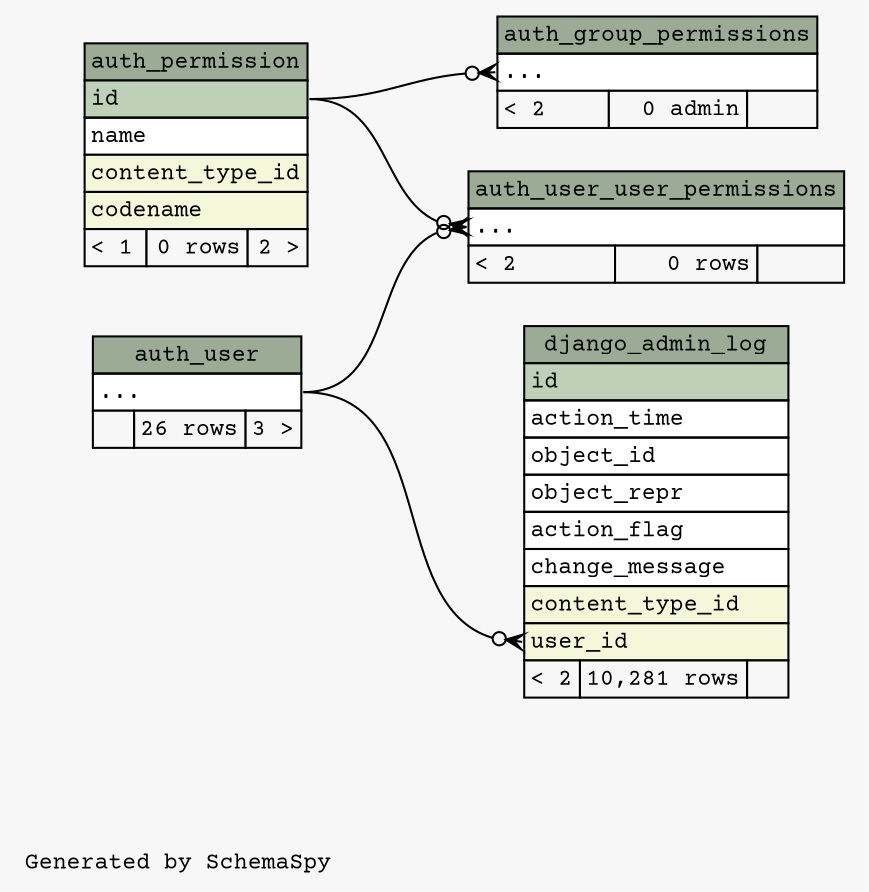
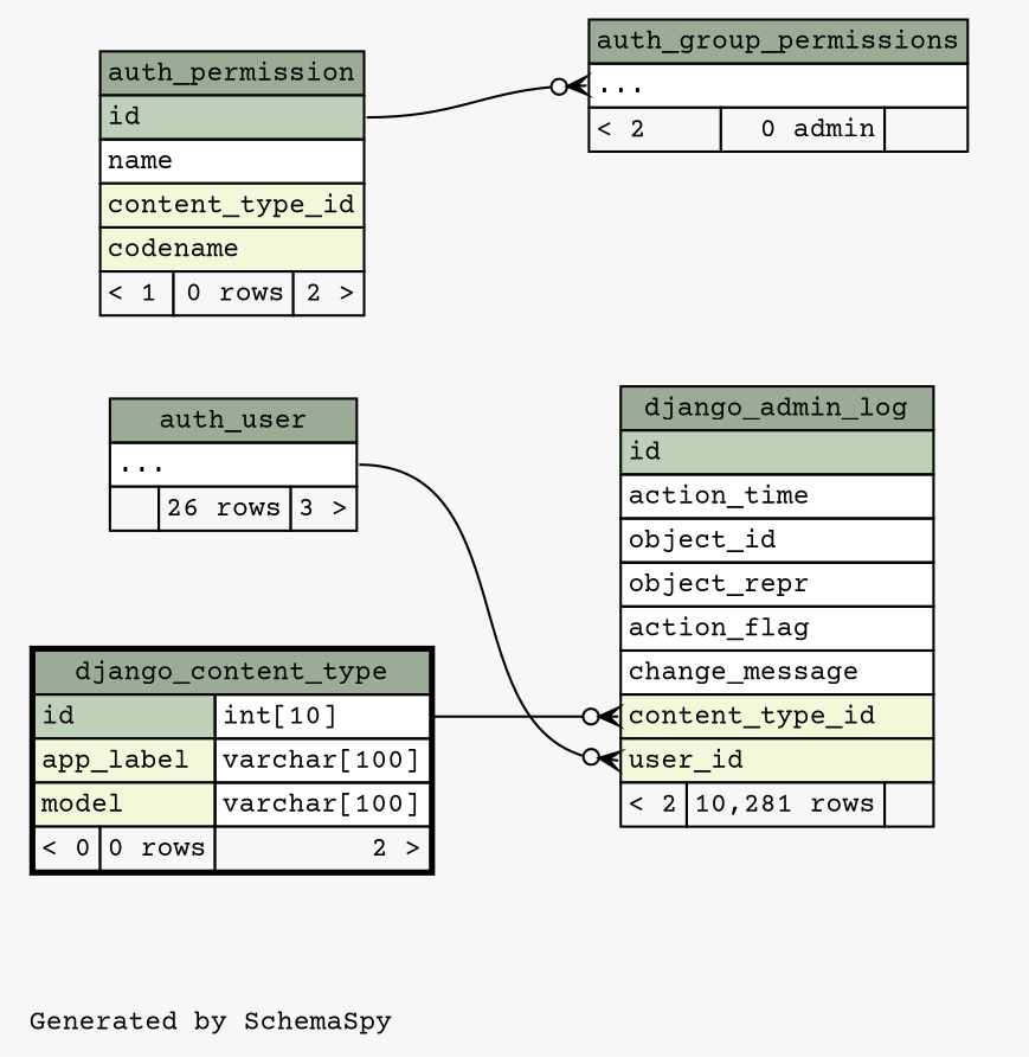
  digraph {
    bgcolor="#f7f7f7"
    fontname="Courier Prime"
    fontsize=11
    label="\nGenerated by SchemaSpy"
    labeljust=l
    nodesep=0.18
    rankdir=RL
    ranksep=0.46
    node [fontname="Courier Prime" fontsize=11 shape=plaintext]
    edge [arrowhead=none arrowsize=0.8 arrowtail=crowodot dir=back fontname="Courier Prime" headport="id:e" tailport="elipses:w"]
    n1 [label=<     <TABLE BORDER="0" CELLBORDER="1" CELLSPACING="0" BGCOLOR="#ffffff">       <TR><TD COLSPAN="3" BGCOLOR="#9bab96" ALIGN="CENTER">auth_group_permissions</TD></TR>       <TR><TD PORT="elipses" COLSPAN="3" ALIGN="LEFT">...</TD></TR>       <TR><TD ALIGN="LEFT" BGCOLOR="#f7f7f7">&lt; 2</TD><TD ALIGN="RIGHT" BGCOLOR="#f7f7f7">0 admin</TD><TD ALIGN="RIGHT" BGCOLOR="#f7f7f7">  </TD></TR>     </TABLE>>]
    n2 [label=<     <TABLE BORDER="0" CELLBORDER="1" CELLSPACING="0" BGCOLOR="#ffffff">       <TR><TD COLSPAN="3" BGCOLOR="#9bab96" ALIGN="CENTER">auth_permission</TD></TR>       <TR><TD PORT="id" COLSPAN="3" BGCOLOR="#bed1b8" ALIGN="LEFT">id</TD></TR>       <TR><TD PORT="name" COLSPAN="3" ALIGN="LEFT">name</TD></TR>       <TR><TD PORT="content_type_id" COLSPAN="3" BGCOLOR="#f4f7da" ALIGN="LEFT">content_type_id</TD></TR>       <TR><TD PORT="codename" COLSPAN="3" BGCOLOR="#f4f7da" ALIGN="LEFT">codename</TD></TR>       <TR><TD ALIGN="LEFT" BGCOLOR="#f7f7f7">&lt; 1</TD><TD ALIGN="RIGHT" BGCOLOR="#f7f7f7">0 rows</TD><TD ALIGN="RIGHT" BGCOLOR="#f7f7f7">2 &gt;</TD></TR>     </TABLE>>]
-   n4 [label=<     <TABLE BORDER="0" CELLBORDER="1" CELLSPACING="0" BGCOLOR="#ffffff">       <TR><TD COLSPAN="3" BGCOLOR="#9bab96" ALIGN="CENTER">auth_user_user_permissions</TD></TR>       <TR><TD PORT="elipses" COLSPAN="3" ALIGN="LEFT">...</TD></TR>       <TR><TD ALIGN="LEFT" BGCOLOR="#f7f7f7">&lt; 2</TD><TD ALIGN="RIGHT" BGCOLOR="#f7f7f7">0 rows</TD><TD ALIGN="RIGHT" BGCOLOR="#f7f7f7">  </TD></TR>     </TABLE>>]
+   n3 [label=<     <TABLE BORDER="2" CELLBORDER="1" CELLSPACING="0" BGCOLOR="#ffffff">       <TR><TD COLSPAN="3" BGCOLOR="#9bab96" ALIGN="CENTER">django_content_type</TD></TR>       <TR><TD PORT="id" COLSPAN="2" BGCOLOR="#bed1b8" ALIGN="LEFT">id</TD><TD PORT="id.type" ALIGN="LEFT">int[10]</TD></TR>       <TR><TD PORT="app_label" COLSPAN="2" BGCOLOR="#f4f7da" ALIGN="LEFT">app_label</TD><TD PORT="app_label.type" ALIGN="LEFT">varchar[100]</TD></TR>       <TR><TD PORT="model" COLSPAN="2" BGCOLOR="#f4f7da" ALIGN="LEFT">model</TD><TD PORT="model.type" ALIGN="LEFT">varchar[100]</TD></TR>       <TR><TD ALIGN="LEFT" BGCOLOR="#f7f7f7">&lt; 0</TD><TD ALIGN="RIGHT" BGCOLOR="#f7f7f7">0 rows</TD><TD ALIGN="RIGHT" BGCOLOR="#f7f7f7">2 &gt;</TD></TR>     </TABLE>>]
    n5 [label=<     <TABLE BORDER="0" CELLBORDER="1" CELLSPACING="0" BGCOLOR="#ffffff">       <TR><TD COLSPAN="3" BGCOLOR="#9bab96" ALIGN="CENTER">auth_user</TD></TR>       <TR><TD PORT="elipses" COLSPAN="3" ALIGN="LEFT">...</TD></TR>       <TR><TD ALIGN="LEFT" BGCOLOR="#f7f7f7">  </TD><TD ALIGN="RIGHT" BGCOLOR="#f7f7f7">26 rows</TD><TD ALIGN="RIGHT" BGCOLOR="#f7f7f7">3 &gt;</TD></TR>     </TABLE>>]
    n6 [label=<     <TABLE BORDER="0" CELLBORDER="1" CELLSPACING="0" BGCOLOR="#ffffff">       <TR><TD COLSPAN="3" BGCOLOR="#9bab96" ALIGN="CENTER">django_admin_log</TD></TR>       <TR><TD PORT="id" COLSPAN="3" BGCOLOR="#bed1b8" ALIGN="LEFT">id</TD></TR>       <TR><TD PORT="action_time" COLSPAN="3" ALIGN="LEFT">action_time</TD></TR>       <TR><TD PORT="object_id" COLSPAN="3" ALIGN="LEFT">object_id</TD></TR>       <TR><TD PORT="object_repr" COLSPAN="3" ALIGN="LEFT">object_repr</TD></TR>       <TR><TD PORT="action_flag" COLSPAN="3" ALIGN="LEFT">action_flag</TD></TR>       <TR><TD PORT="change_message" COLSPAN="3" ALIGN="LEFT">change_message</TD></TR>       <TR><TD PORT="content_type_id" COLSPAN="3" BGCOLOR="#f4f7da" ALIGN="LEFT">content_type_id</TD></TR>       <TR><TD PORT="user_id" COLSPAN="3" BGCOLOR="#f4f7da" ALIGN="LEFT">user_id</TD></TR>       <TR><TD ALIGN="LEFT" BGCOLOR="#f7f7f7">&lt; 2</TD><TD ALIGN="RIGHT" BGCOLOR="#f7f7f7">10,281 rows</TD><TD ALIGN="RIGHT" BGCOLOR="#f7f7f7">  </TD></TR>     </TABLE>>]
    n1 -> n2
-   n4 -> n2
-   n4 -> n5 [headport="elipses:e"]
+   n6 -> n3 [headport="id.type:e" tailport="content_type_id:w"]
    n6 -> n5 [headport="elipses:e" tailport="user_id:w"]
  }
